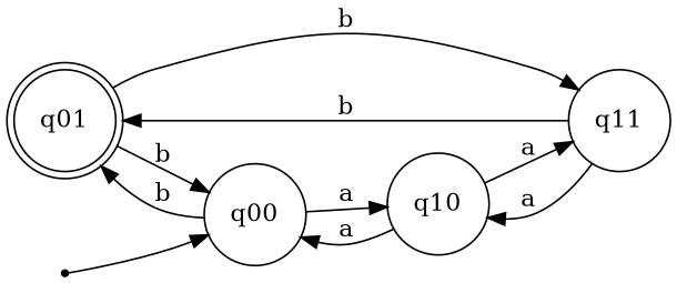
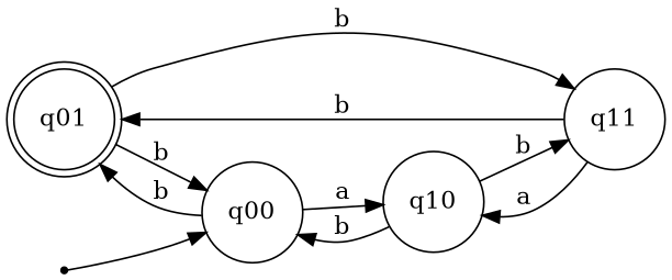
  digraph {
    rankdir=LR
    node [shape=circle]
    q01 [shape=doublecircle]
    q00
    q11
    q10
    start [shape=point]
    q01 -> q00 [label=b]
    q01 -> q11 [label=b]
    q00 -> q01 [label=b]
    q00 -> q10 [label=a]
    q11 -> q01 [label=b]
    q11 -> q10 [label=a]
-   q10 -> q00 [label=a]
-   q10 -> q11 [label=a]
+   q10 -> q00 [label=b]
+   q10 -> q11 [label=b]
    start -> q00
  }
